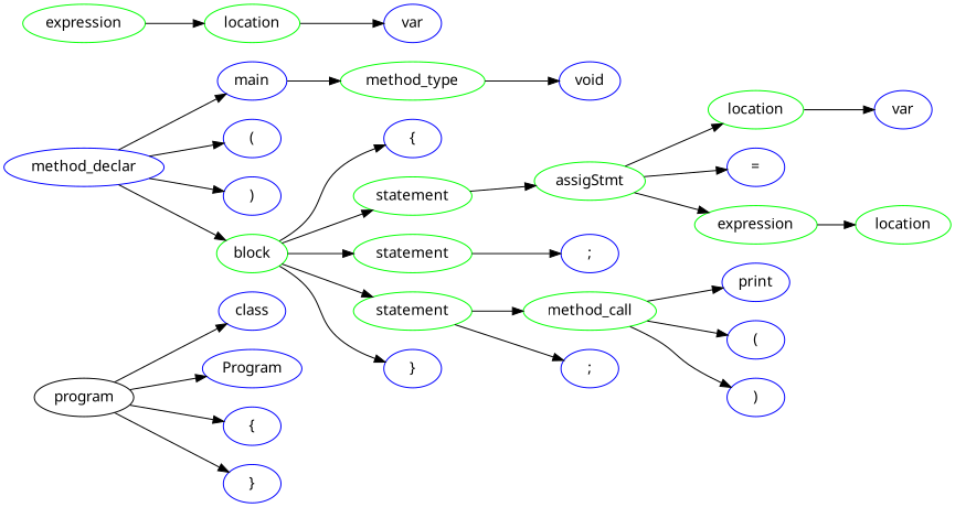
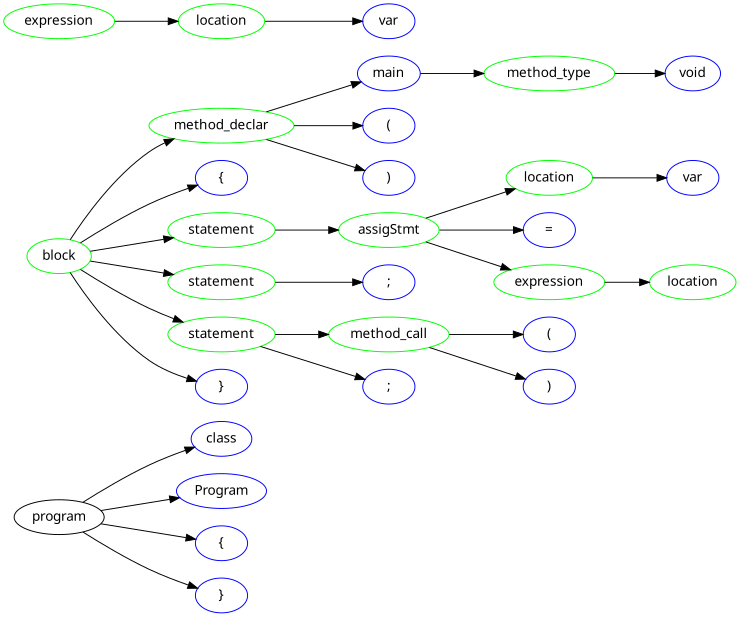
  digraph {
    fontname="Noto Sans"
    rankdir=LR
    node [fontname="Noto Sans" color=blue]
    edge [fontname="Noto Sans"]
    n1 [label=program color=""]
    n2 [label=class]
    n3 [label=Program]
    n4 [label="{"]
    n5 [label="}"]
-   n6 [label=method_declar]
+   n6 [color=green label=method_declar]
    n7 [label=main]
    n8 [label="("]
    n9 [label=")"]
    n10 [color=green label=block]
    n11 [color=green label=method_type]
    n12 [label=void]
    n13 [label="{"]
    n14 [color=green label=statement]
    n15 [color=green label=statement]
    n16 [color=green label=statement]
    n17 [label="}"]
    n18 [color=green label=assigStmt]
    n19 [label=";"]
    n20 [color=green label=method_call]
    n21 [label=";"]
    n22 [color=green label=location]
    n23 [label="="]
    n24 [color=green label=expression]
    n25 [label=var]
    n26 [color=green label=location]
-   n27 [label=print]
    n28 [label="("]
    n29 [label=")"]
    n30 [color=green label=expression]
    n31 [color=green label=location]
    n32 [label=var]
    n1 -> n2
    n1 -> n3
    n1 -> n4
    n1 -> n5
    n6 -> n7
    n6 -> n8
    n6 -> n9
-   n6 -> n10
+   n10 -> n6
    n7 -> n11
    n10 -> n13
    n10 -> n14
    n10 -> n15
    n10 -> n16
    n10 -> n17
    n11 -> n12
    n14 -> n18
    n15 -> n19
    n16 -> n20
    n16 -> n21
    n18 -> n22
    n18 -> n23
    n18 -> n24
-   n20 -> n27
    n20 -> n28
    n20 -> n29
    n22 -> n25
    n24 -> n26
    n30 -> n31
    n31 -> n32
  }
